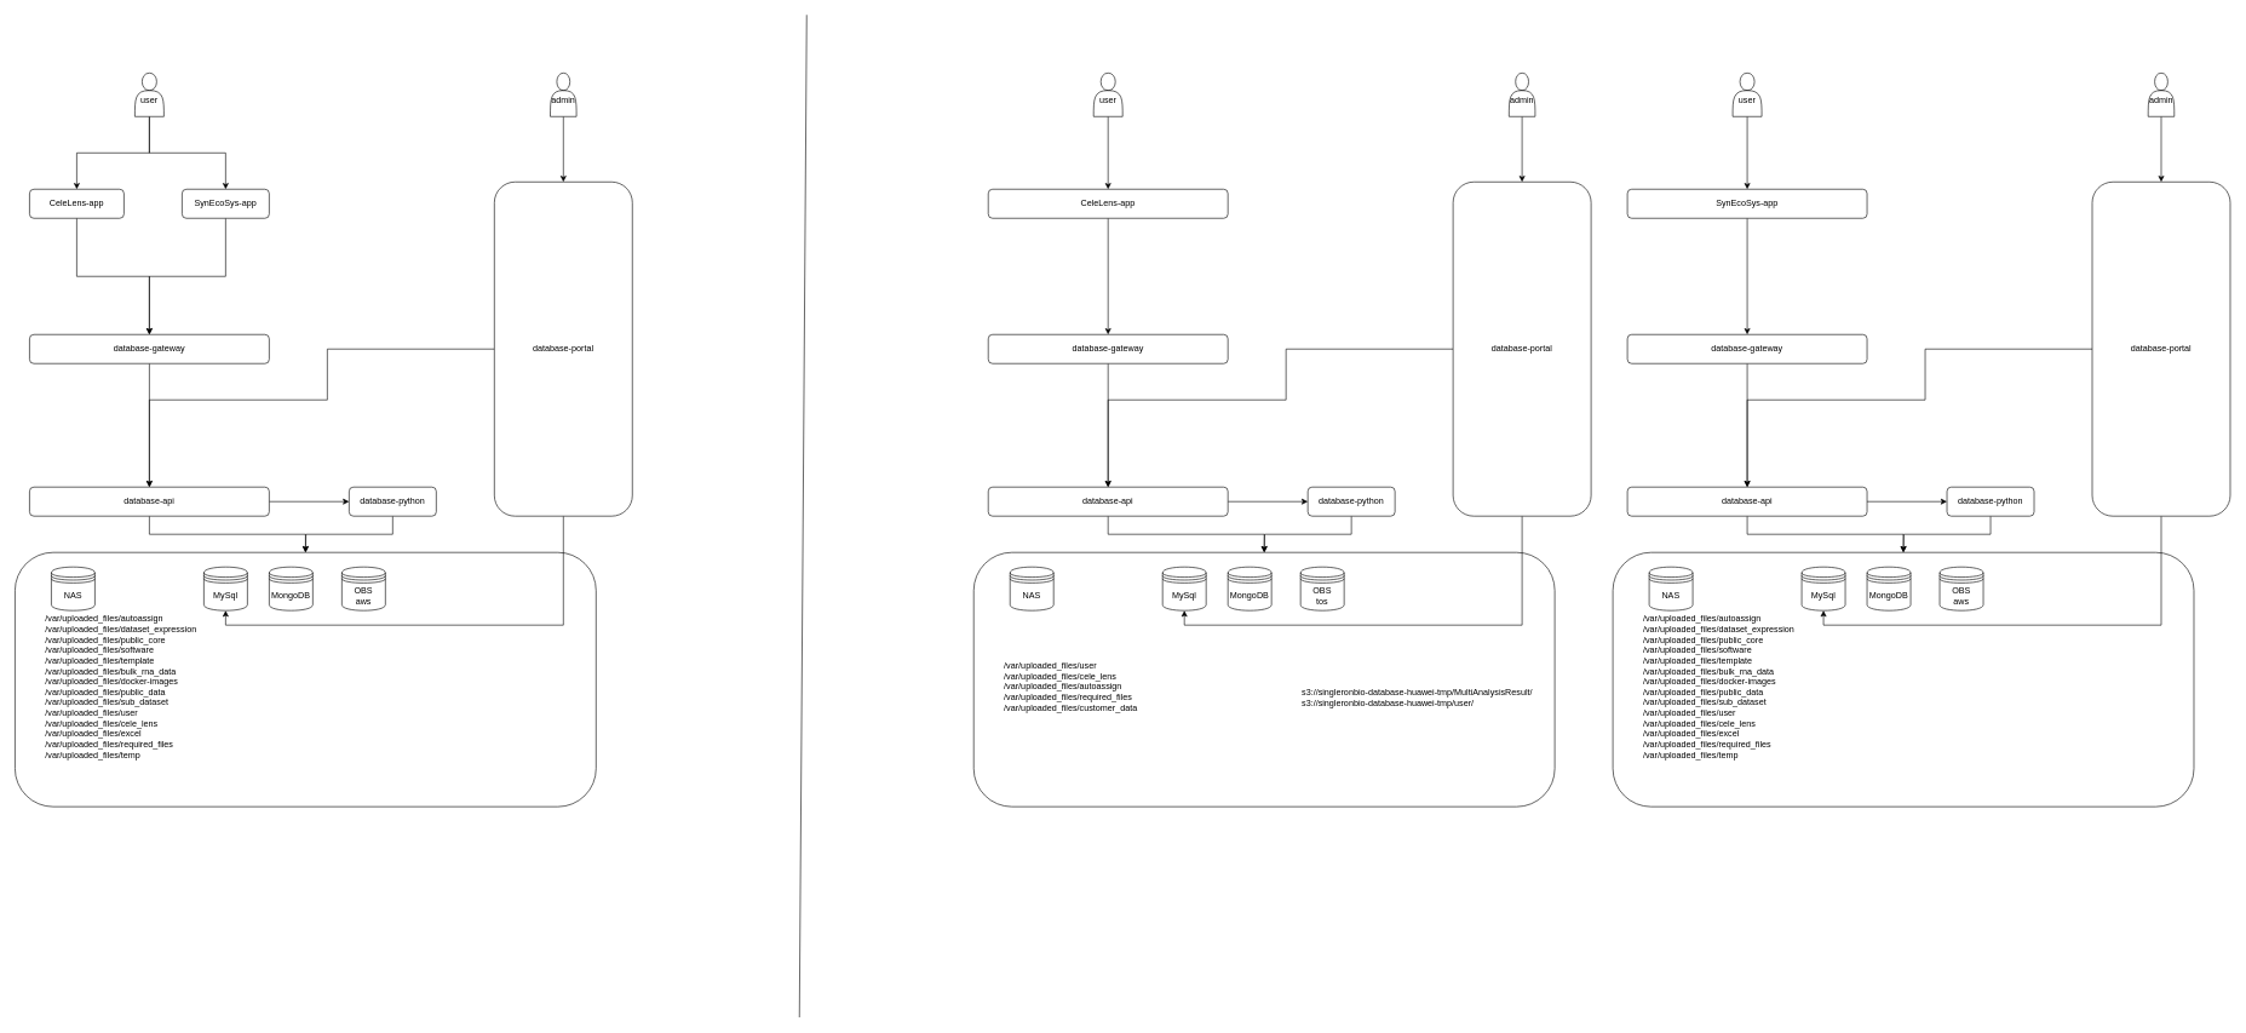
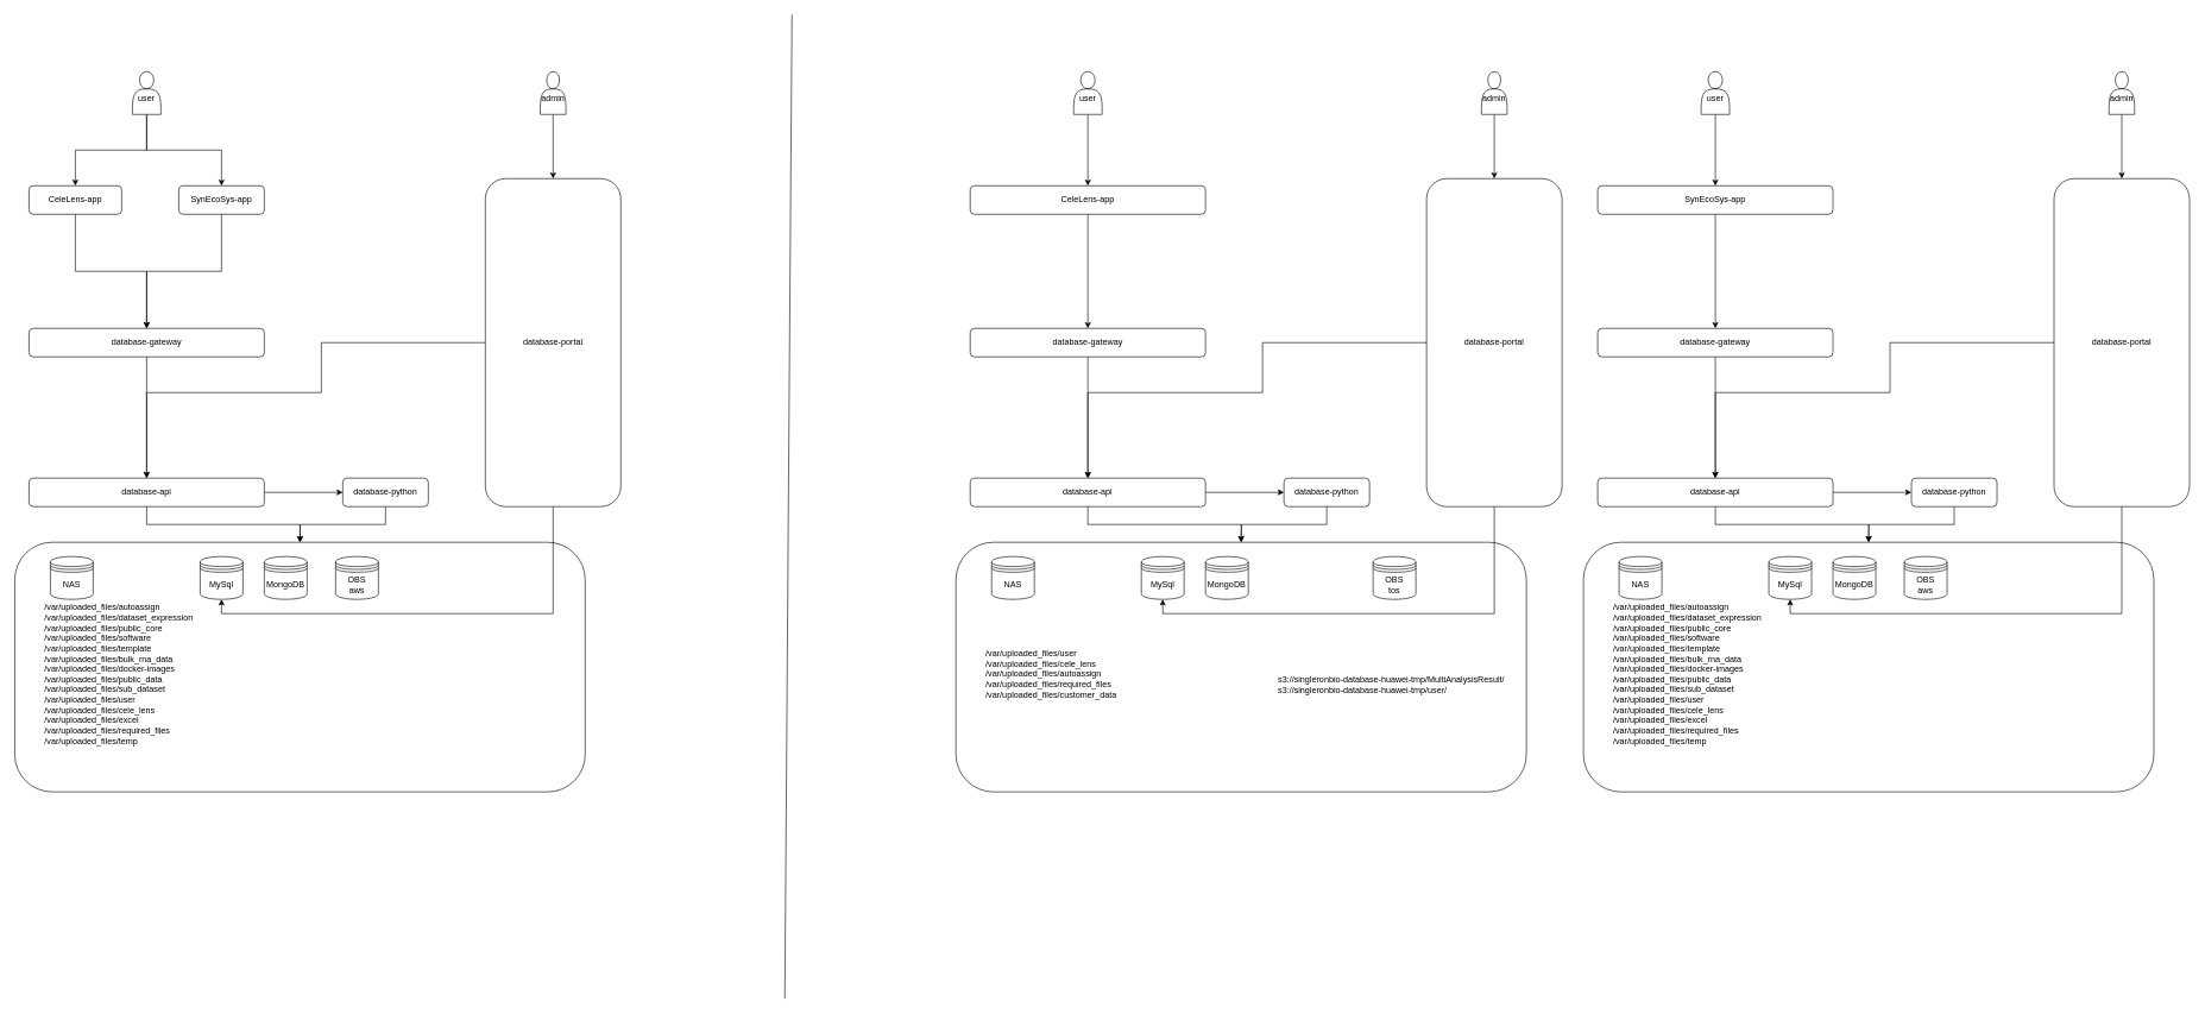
  <mxCell id="0" />
  <mxCell id="1" parent="0" />
  <mxCell id="2" value="" style="rounded=1;whiteSpace=wrap;html=1;" vertex="1" parent="1"><mxGeometry x="20" y="760" width="800" height="350" as="geometry" /></mxCell>
  <mxCell id="3" value="NAS" style="shape=datastore;whiteSpace=wrap;html=1;" vertex="1" parent="1"><mxGeometry x="70" y="780" width="60" height="60" as="geometry" /></mxCell>
  <mxCell id="4" value="MySql" style="shape=datastore;whiteSpace=wrap;html=1;" vertex="1" parent="1"><mxGeometry x="280" y="780" width="60" height="60" as="geometry" /></mxCell>
  <mxCell id="5" value="MongoDB" style="shape=datastore;whiteSpace=wrap;html=1;" vertex="1" parent="1"><mxGeometry x="370" y="780" width="60" height="60" as="geometry" /></mxCell>
  <mxCell id="6" value="OBS&lt;div&gt;aws&lt;/div&gt;" style="shape=datastore;whiteSpace=wrap;html=1;" vertex="1" parent="1"><mxGeometry x="470" y="780" width="60" height="60" as="geometry" /></mxCell>
  <mxCell id="7" style="edgeStyle=orthogonalEdgeStyle;rounded=0;orthogonalLoop=1;jettySize=auto;html=1;exitX=0.5;exitY=1;exitDx=0;exitDy=0;" edge="1" parent="1" source="9" target="21"><mxGeometry relative="1" as="geometry" /></mxCell>
  <mxCell id="8" style="edgeStyle=orthogonalEdgeStyle;rounded=0;orthogonalLoop=1;jettySize=auto;html=1;exitX=0.5;exitY=1;exitDx=0;exitDy=0;entryX=0.5;entryY=0;entryDx=0;entryDy=0;" edge="1" parent="1" source="9" target="23"><mxGeometry relative="1" as="geometry" /></mxCell>
  <mxCell id="9" value="&lt;div&gt;&lt;br&gt;&lt;/div&gt;user" style="shape=actor;whiteSpace=wrap;html=1;" vertex="1" parent="1"><mxGeometry x="185" y="100" width="40" height="60" as="geometry" /></mxCell>
  <mxCell id="10" style="edgeStyle=orthogonalEdgeStyle;rounded=0;orthogonalLoop=1;jettySize=auto;html=1;exitX=0.5;exitY=1;exitDx=0;exitDy=0;entryX=0.5;entryY=0;entryDx=0;entryDy=0;" edge="1" parent="1" source="11" target="26"><mxGeometry relative="1" as="geometry" /></mxCell>
  <mxCell id="11" value="&lt;div&gt;&lt;br&gt;&lt;/div&gt;admin" style="shape=actor;whiteSpace=wrap;html=1;" vertex="1" parent="1"><mxGeometry x="757" y="100" width="36" height="60" as="geometry" /></mxCell>
  <mxCell id="12" value="&lt;div&gt;/var/uploaded_files/autoassign&amp;nbsp; &amp;nbsp;&lt;/div&gt;&lt;div&gt;/var/uploaded_files/dataset_expression&amp;nbsp;&lt;/div&gt;&lt;div&gt;/var/uploaded_files/public_core&amp;nbsp; &amp;nbsp; &amp;nbsp;&lt;/div&gt;&lt;div&gt;/var/uploaded_files/software&amp;nbsp; &amp;nbsp; &amp;nbsp;&lt;/div&gt;&lt;div&gt;/var/uploaded_files/template&lt;/div&gt;&lt;div&gt;/var/uploaded_files/bulk_rna_data&amp;nbsp;&amp;nbsp;&lt;/div&gt;&lt;div&gt;/var/uploaded_files/docker-images&amp;nbsp; &amp;nbsp;&lt;/div&gt;&lt;div&gt;/var/uploaded_files/public_data&amp;nbsp; &amp;nbsp; &amp;nbsp;&lt;/div&gt;&lt;div&gt;/var/uploaded_files/sub_dataset&amp;nbsp;&amp;nbsp;&lt;/div&gt;&lt;div&gt;/var/uploaded_files/user&lt;/div&gt;&lt;div&gt;/var/uploaded_files/cele_lens&amp;nbsp; &amp;nbsp; &amp;nbsp;&amp;nbsp;&lt;/div&gt;&lt;div&gt;/var/uploaded_files/excel&amp;nbsp; &amp;nbsp; &amp;nbsp; &amp;nbsp; &amp;nbsp; &amp;nbsp; &amp;nbsp; &amp;nbsp;&lt;/div&gt;&lt;div&gt;/var/uploaded_files/required_files&amp;nbsp;&amp;nbsp;&lt;/div&gt;&lt;div&gt;/var/uploaded_files/temp&lt;/div&gt;" style="text;html=1;align=left;verticalAlign=middle;whiteSpace=wrap;rounded=0;" vertex="1" parent="1"><mxGeometry x="60" y="840" width="240" height="210" as="geometry" /></mxCell>
  <mxCell id="13" style="edgeStyle=orthogonalEdgeStyle;rounded=0;orthogonalLoop=1;jettySize=auto;html=1;exitX=1;exitY=0.5;exitDx=0;exitDy=0;" edge="1" parent="1" source="15" target="19"><mxGeometry relative="1" as="geometry" /></mxCell>
  <mxCell id="14" style="edgeStyle=orthogonalEdgeStyle;rounded=0;orthogonalLoop=1;jettySize=auto;html=1;exitX=0.5;exitY=1;exitDx=0;exitDy=0;" edge="1" parent="1" source="15" target="2"><mxGeometry relative="1" as="geometry" /></mxCell>
  <mxCell id="15" value="database-api" style="rounded=1;whiteSpace=wrap;html=1;" vertex="1" parent="1"><mxGeometry x="40" y="670" width="330" height="40" as="geometry" /></mxCell>
  <mxCell id="16" style="edgeStyle=orthogonalEdgeStyle;rounded=0;orthogonalLoop=1;jettySize=auto;html=1;exitX=0.5;exitY=1;exitDx=0;exitDy=0;" edge="1" parent="1" source="17" target="15"><mxGeometry relative="1" as="geometry" /></mxCell>
  <mxCell id="17" value="database-gateway" style="rounded=1;whiteSpace=wrap;html=1;" vertex="1" parent="1"><mxGeometry x="40" y="460" width="330" height="40" as="geometry" /></mxCell>
  <mxCell id="18" style="edgeStyle=orthogonalEdgeStyle;rounded=0;orthogonalLoop=1;jettySize=auto;html=1;exitX=0.5;exitY=1;exitDx=0;exitDy=0;" edge="1" parent="1" source="19"><mxGeometry relative="1" as="geometry"><mxPoint x="420" y="760" as="targetPoint" /></mxGeometry></mxCell>
  <mxCell id="19" value="database-python" style="rounded=1;whiteSpace=wrap;html=1;" vertex="1" parent="1"><mxGeometry x="480" y="670" width="120" height="40" as="geometry" /></mxCell>
  <mxCell id="20" style="edgeStyle=orthogonalEdgeStyle;rounded=0;orthogonalLoop=1;jettySize=auto;html=1;exitX=0.5;exitY=1;exitDx=0;exitDy=0;" edge="1" parent="1" source="21" target="17"><mxGeometry relative="1" as="geometry" /></mxCell>
  <mxCell id="21" value="CeleLens-app" style="rounded=1;whiteSpace=wrap;html=1;" vertex="1" parent="1"><mxGeometry x="40" y="260" width="130" height="40" as="geometry" /></mxCell>
  <mxCell id="22" style="edgeStyle=orthogonalEdgeStyle;rounded=0;orthogonalLoop=1;jettySize=auto;html=1;exitX=0.5;exitY=1;exitDx=0;exitDy=0;entryX=0.5;entryY=0;entryDx=0;entryDy=0;" edge="1" parent="1" source="23" target="17"><mxGeometry relative="1" as="geometry" /></mxCell>
  <mxCell id="23" value="SynEcoSys-app" style="rounded=1;whiteSpace=wrap;html=1;" vertex="1" parent="1"><mxGeometry x="250" y="260" width="120" height="40" as="geometry" /></mxCell>
  <mxCell id="24" style="edgeStyle=orthogonalEdgeStyle;rounded=0;orthogonalLoop=1;jettySize=auto;html=1;entryX=0.5;entryY=0;entryDx=0;entryDy=0;exitX=0;exitY=0.5;exitDx=0;exitDy=0;" edge="1" parent="1" source="26" target="15"><mxGeometry relative="1" as="geometry"><Array as="points"><mxPoint x="450" y="480" /><mxPoint x="450" y="550" /><mxPoint x="205" y="550" /></Array></mxGeometry></mxCell>
  <mxCell id="25" style="edgeStyle=orthogonalEdgeStyle;rounded=0;orthogonalLoop=1;jettySize=auto;html=1;exitX=0.5;exitY=1;exitDx=0;exitDy=0;entryX=0.5;entryY=1;entryDx=0;entryDy=0;" edge="1" parent="1" source="26" target="4"><mxGeometry relative="1" as="geometry" /></mxCell>
  <mxCell id="26" value="database-portal" style="rounded=1;whiteSpace=wrap;html=1;" vertex="1" parent="1"><mxGeometry x="680" y="250" width="190" height="460" as="geometry" /></mxCell>
  <mxCell id="27" value="" style="rounded=1;whiteSpace=wrap;html=1;" vertex="1" parent="1"><mxGeometry x="1340" y="760" width="800" height="350" as="geometry" /></mxCell>
  <mxCell id="28" value="NAS" style="shape=datastore;whiteSpace=wrap;html=1;" vertex="1" parent="1"><mxGeometry x="1390" y="780" width="60" height="60" as="geometry" /></mxCell>
  <mxCell id="29" value="MySql" style="shape=datastore;whiteSpace=wrap;html=1;" vertex="1" parent="1"><mxGeometry x="1600" y="780" width="60" height="60" as="geometry" /></mxCell>
  <mxCell id="30" value="MongoDB" style="shape=datastore;whiteSpace=wrap;html=1;" vertex="1" parent="1"><mxGeometry x="1690" y="780" width="60" height="60" as="geometry" /></mxCell>
- <mxCell id="31" value="OBS&lt;div&gt;tos&lt;/div&gt;" style="shape=datastore;whiteSpace=wrap;html=1;" vertex="1" parent="1"><mxGeometry x="1790" y="780" width="60" height="60" as="geometry" /></mxCell>
+ <mxCell id="31" value="OBS&lt;div&gt;tos&lt;/div&gt;" style="shape=datastore;whiteSpace=wrap;html=1;" vertex="1" parent="1"><mxGeometry x="1925" y="780" width="60" height="60" as="geometry" /></mxCell>
  <mxCell id="32" style="edgeStyle=orthogonalEdgeStyle;rounded=0;orthogonalLoop=1;jettySize=auto;html=1;exitX=0.5;exitY=1;exitDx=0;exitDy=0;" edge="1" parent="1" source="33" target="45"><mxGeometry relative="1" as="geometry" /></mxCell>
  <mxCell id="33" value="&lt;div&gt;&lt;br&gt;&lt;/div&gt;user" style="shape=actor;whiteSpace=wrap;html=1;" vertex="1" parent="1"><mxGeometry x="1505" y="100" width="40" height="60" as="geometry" /></mxCell>
  <mxCell id="34" style="edgeStyle=orthogonalEdgeStyle;rounded=0;orthogonalLoop=1;jettySize=auto;html=1;exitX=0.5;exitY=1;exitDx=0;exitDy=0;entryX=0.5;entryY=0;entryDx=0;entryDy=0;" edge="1" parent="1" source="35" target="48"><mxGeometry relative="1" as="geometry" /></mxCell>
  <mxCell id="35" value="&lt;div&gt;&lt;br&gt;&lt;/div&gt;admin" style="shape=actor;whiteSpace=wrap;html=1;" vertex="1" parent="1"><mxGeometry x="2077" y="100" width="36" height="60" as="geometry" /></mxCell>
  <mxCell id="36" value="/var/uploaded_files/user&lt;br&gt;/var/uploaded_files/cele_lens&lt;br&gt;/var/uploaded_files/autoassign&lt;br&gt;/var/uploaded_files/required_files&lt;br&gt;/var/uploaded_files/customer_data" style="text;html=1;align=left;verticalAlign=middle;whiteSpace=wrap;rounded=0;" vertex="1" parent="1"><mxGeometry x="1380" y="840" width="240" height="210" as="geometry" /></mxCell>
  <mxCell id="37" style="edgeStyle=orthogonalEdgeStyle;rounded=0;orthogonalLoop=1;jettySize=auto;html=1;exitX=1;exitY=0.5;exitDx=0;exitDy=0;" edge="1" parent="1" source="39" target="43"><mxGeometry relative="1" as="geometry" /></mxCell>
  <mxCell id="38" style="edgeStyle=orthogonalEdgeStyle;rounded=0;orthogonalLoop=1;jettySize=auto;html=1;exitX=0.5;exitY=1;exitDx=0;exitDy=0;" edge="1" parent="1" source="39" target="27"><mxGeometry relative="1" as="geometry" /></mxCell>
  <mxCell id="39" value="database-api" style="rounded=1;whiteSpace=wrap;html=1;" vertex="1" parent="1"><mxGeometry x="1360" y="670" width="330" height="40" as="geometry" /></mxCell>
  <mxCell id="40" style="edgeStyle=orthogonalEdgeStyle;rounded=0;orthogonalLoop=1;jettySize=auto;html=1;exitX=0.5;exitY=1;exitDx=0;exitDy=0;" edge="1" parent="1" source="41" target="39"><mxGeometry relative="1" as="geometry" /></mxCell>
  <mxCell id="41" value="database-gateway" style="rounded=1;whiteSpace=wrap;html=1;" vertex="1" parent="1"><mxGeometry x="1360" y="460" width="330" height="40" as="geometry" /></mxCell>
  <mxCell id="42" style="edgeStyle=orthogonalEdgeStyle;rounded=0;orthogonalLoop=1;jettySize=auto;html=1;exitX=0.5;exitY=1;exitDx=0;exitDy=0;" edge="1" parent="1" source="43"><mxGeometry relative="1" as="geometry"><mxPoint x="1740" y="760" as="targetPoint" /></mxGeometry></mxCell>
  <mxCell id="43" value="database-python" style="rounded=1;whiteSpace=wrap;html=1;" vertex="1" parent="1"><mxGeometry x="1800" y="670" width="120" height="40" as="geometry" /></mxCell>
  <mxCell id="44" style="edgeStyle=orthogonalEdgeStyle;rounded=0;orthogonalLoop=1;jettySize=auto;html=1;exitX=0.5;exitY=1;exitDx=0;exitDy=0;" edge="1" parent="1" source="45" target="41"><mxGeometry relative="1" as="geometry" /></mxCell>
  <mxCell id="45" value="CeleLens-app" style="rounded=1;whiteSpace=wrap;html=1;" vertex="1" parent="1"><mxGeometry x="1360" y="260" width="330" height="40" as="geometry" /></mxCell>
  <mxCell id="46" style="edgeStyle=orthogonalEdgeStyle;rounded=0;orthogonalLoop=1;jettySize=auto;html=1;entryX=0.5;entryY=0;entryDx=0;entryDy=0;exitX=0;exitY=0.5;exitDx=0;exitDy=0;" edge="1" parent="1" source="48" target="39"><mxGeometry relative="1" as="geometry"><Array as="points"><mxPoint x="1770" y="480" /><mxPoint x="1770" y="550" /><mxPoint x="1525" y="550" /></Array></mxGeometry></mxCell>
  <mxCell id="47" style="edgeStyle=orthogonalEdgeStyle;rounded=0;orthogonalLoop=1;jettySize=auto;html=1;exitX=0.5;exitY=1;exitDx=0;exitDy=0;entryX=0.5;entryY=1;entryDx=0;entryDy=0;" edge="1" parent="1" source="48" target="29"><mxGeometry relative="1" as="geometry" /></mxCell>
  <mxCell id="48" value="database-portal" style="rounded=1;whiteSpace=wrap;html=1;" vertex="1" parent="1"><mxGeometry x="2000" y="250" width="190" height="460" as="geometry" /></mxCell>
  <mxCell id="49" value="" style="endArrow=none;html=1;rounded=0;" edge="1" parent="1"><mxGeometry width="50" height="50" relative="1" as="geometry"><mxPoint x="1100" y="1400" as="sourcePoint" /><mxPoint x="1110" y="20" as="targetPoint" /></mxGeometry></mxCell>
  <mxCell id="50" value="" style="rounded=1;whiteSpace=wrap;html=1;" vertex="1" parent="1"><mxGeometry x="2220" y="760" width="800" height="350" as="geometry" /></mxCell>
  <mxCell id="51" value="NAS" style="shape=datastore;whiteSpace=wrap;html=1;" vertex="1" parent="1"><mxGeometry x="2270" y="780" width="60" height="60" as="geometry" /></mxCell>
  <mxCell id="52" value="MySql" style="shape=datastore;whiteSpace=wrap;html=1;" vertex="1" parent="1"><mxGeometry x="2480" y="780" width="60" height="60" as="geometry" /></mxCell>
  <mxCell id="53" value="MongoDB" style="shape=datastore;whiteSpace=wrap;html=1;" vertex="1" parent="1"><mxGeometry x="2570" y="780" width="60" height="60" as="geometry" /></mxCell>
  <mxCell id="54" value="OBS&lt;div&gt;aws&lt;/div&gt;" style="shape=datastore;whiteSpace=wrap;html=1;" vertex="1" parent="1"><mxGeometry x="2670" y="780" width="60" height="60" as="geometry" /></mxCell>
  <mxCell id="55" style="edgeStyle=orthogonalEdgeStyle;rounded=0;orthogonalLoop=1;jettySize=auto;html=1;exitX=0.5;exitY=1;exitDx=0;exitDy=0;entryX=0.5;entryY=0;entryDx=0;entryDy=0;" edge="1" parent="1" source="56" target="68"><mxGeometry relative="1" as="geometry" /></mxCell>
  <mxCell id="56" value="&lt;div&gt;&lt;br&gt;&lt;/div&gt;user" style="shape=actor;whiteSpace=wrap;html=1;" vertex="1" parent="1"><mxGeometry x="2385" y="100" width="40" height="60" as="geometry" /></mxCell>
  <mxCell id="57" style="edgeStyle=orthogonalEdgeStyle;rounded=0;orthogonalLoop=1;jettySize=auto;html=1;exitX=0.5;exitY=1;exitDx=0;exitDy=0;entryX=0.5;entryY=0;entryDx=0;entryDy=0;" edge="1" parent="1" source="58" target="71"><mxGeometry relative="1" as="geometry" /></mxCell>
  <mxCell id="58" value="&lt;div&gt;&lt;br&gt;&lt;/div&gt;admin" style="shape=actor;whiteSpace=wrap;html=1;" vertex="1" parent="1"><mxGeometry x="2957" y="100" width="36" height="60" as="geometry" /></mxCell>
  <mxCell id="59" value="&lt;div&gt;/var/uploaded_files/autoassign&amp;nbsp; &amp;nbsp;&lt;/div&gt;&lt;div&gt;/var/uploaded_files/dataset_expression&amp;nbsp;&lt;/div&gt;&lt;div&gt;/var/uploaded_files/public_core&amp;nbsp; &amp;nbsp; &amp;nbsp;&lt;/div&gt;&lt;div&gt;/var/uploaded_files/software&amp;nbsp; &amp;nbsp; &amp;nbsp;&lt;/div&gt;&lt;div&gt;/var/uploaded_files/template&lt;/div&gt;&lt;div&gt;/var/uploaded_files/bulk_rna_data&amp;nbsp;&amp;nbsp;&lt;/div&gt;&lt;div&gt;/var/uploaded_files/docker-images&amp;nbsp; &amp;nbsp;&lt;/div&gt;&lt;div&gt;/var/uploaded_files/public_data&amp;nbsp; &amp;nbsp; &amp;nbsp;&lt;/div&gt;&lt;div&gt;/var/uploaded_files/sub_dataset&amp;nbsp;&amp;nbsp;&lt;/div&gt;&lt;div&gt;/var/uploaded_files/user&lt;/div&gt;&lt;div&gt;/var/uploaded_files/cele_lens&amp;nbsp; &amp;nbsp; &amp;nbsp;&amp;nbsp;&lt;/div&gt;&lt;div&gt;/var/uploaded_files/excel&amp;nbsp; &amp;nbsp; &amp;nbsp; &amp;nbsp; &amp;nbsp; &amp;nbsp; &amp;nbsp; &amp;nbsp;&lt;/div&gt;&lt;div&gt;/var/uploaded_files/required_files&amp;nbsp;&amp;nbsp;&lt;/div&gt;&lt;div&gt;/var/uploaded_files/temp&lt;/div&gt;" style="text;html=1;align=left;verticalAlign=middle;whiteSpace=wrap;rounded=0;" vertex="1" parent="1"><mxGeometry x="2260" y="840" width="240" height="210" as="geometry" /></mxCell>
  <mxCell id="60" style="edgeStyle=orthogonalEdgeStyle;rounded=0;orthogonalLoop=1;jettySize=auto;html=1;exitX=1;exitY=0.5;exitDx=0;exitDy=0;" edge="1" parent="1" source="62" target="66"><mxGeometry relative="1" as="geometry" /></mxCell>
  <mxCell id="61" style="edgeStyle=orthogonalEdgeStyle;rounded=0;orthogonalLoop=1;jettySize=auto;html=1;exitX=0.5;exitY=1;exitDx=0;exitDy=0;" edge="1" parent="1" source="62" target="50"><mxGeometry relative="1" as="geometry" /></mxCell>
  <mxCell id="62" value="database-api" style="rounded=1;whiteSpace=wrap;html=1;" vertex="1" parent="1"><mxGeometry x="2240" y="670" width="330" height="40" as="geometry" /></mxCell>
  <mxCell id="63" style="edgeStyle=orthogonalEdgeStyle;rounded=0;orthogonalLoop=1;jettySize=auto;html=1;exitX=0.5;exitY=1;exitDx=0;exitDy=0;" edge="1" parent="1" source="64" target="62"><mxGeometry relative="1" as="geometry" /></mxCell>
  <mxCell id="64" value="database-gateway" style="rounded=1;whiteSpace=wrap;html=1;" vertex="1" parent="1"><mxGeometry x="2240" y="460" width="330" height="40" as="geometry" /></mxCell>
  <mxCell id="65" style="edgeStyle=orthogonalEdgeStyle;rounded=0;orthogonalLoop=1;jettySize=auto;html=1;exitX=0.5;exitY=1;exitDx=0;exitDy=0;" edge="1" parent="1" source="66"><mxGeometry relative="1" as="geometry"><mxPoint x="2620" y="760" as="targetPoint" /></mxGeometry></mxCell>
  <mxCell id="66" value="database-python" style="rounded=1;whiteSpace=wrap;html=1;" vertex="1" parent="1"><mxGeometry x="2680" y="670" width="120" height="40" as="geometry" /></mxCell>
  <mxCell id="67" style="edgeStyle=orthogonalEdgeStyle;rounded=0;orthogonalLoop=1;jettySize=auto;html=1;exitX=0.5;exitY=1;exitDx=0;exitDy=0;entryX=0.5;entryY=0;entryDx=0;entryDy=0;" edge="1" parent="1" source="68" target="64"><mxGeometry relative="1" as="geometry" /></mxCell>
  <mxCell id="68" value="SynEcoSys-app" style="rounded=1;whiteSpace=wrap;html=1;" vertex="1" parent="1"><mxGeometry x="2240" y="260" width="330" height="40" as="geometry" /></mxCell>
  <mxCell id="69" style="edgeStyle=orthogonalEdgeStyle;rounded=0;orthogonalLoop=1;jettySize=auto;html=1;entryX=0.5;entryY=0;entryDx=0;entryDy=0;exitX=0;exitY=0.5;exitDx=0;exitDy=0;" edge="1" parent="1" source="71" target="62"><mxGeometry relative="1" as="geometry"><Array as="points"><mxPoint x="2650" y="480" /><mxPoint x="2650" y="550" /><mxPoint x="2405" y="550" /></Array></mxGeometry></mxCell>
  <mxCell id="70" style="edgeStyle=orthogonalEdgeStyle;rounded=0;orthogonalLoop=1;jettySize=auto;html=1;exitX=0.5;exitY=1;exitDx=0;exitDy=0;entryX=0.5;entryY=1;entryDx=0;entryDy=0;" edge="1" parent="1" source="71" target="52"><mxGeometry relative="1" as="geometry" /></mxCell>
  <mxCell id="71" value="database-portal" style="rounded=1;whiteSpace=wrap;html=1;" vertex="1" parent="1"><mxGeometry x="2880" y="250" width="190" height="460" as="geometry" /></mxCell>
  <mxCell id="72" value="s3://singleronbio-database-huawei-tmp/MultiAnalysisResult/&lt;br&gt;s3://singleronbio-database-huawei-tmp/user/" style="text;html=1;align=left;verticalAlign=middle;whiteSpace=wrap;rounded=0;" vertex="1" parent="1"><mxGeometry x="1790" y="890" width="340" height="140" as="geometry" /></mxCell>
